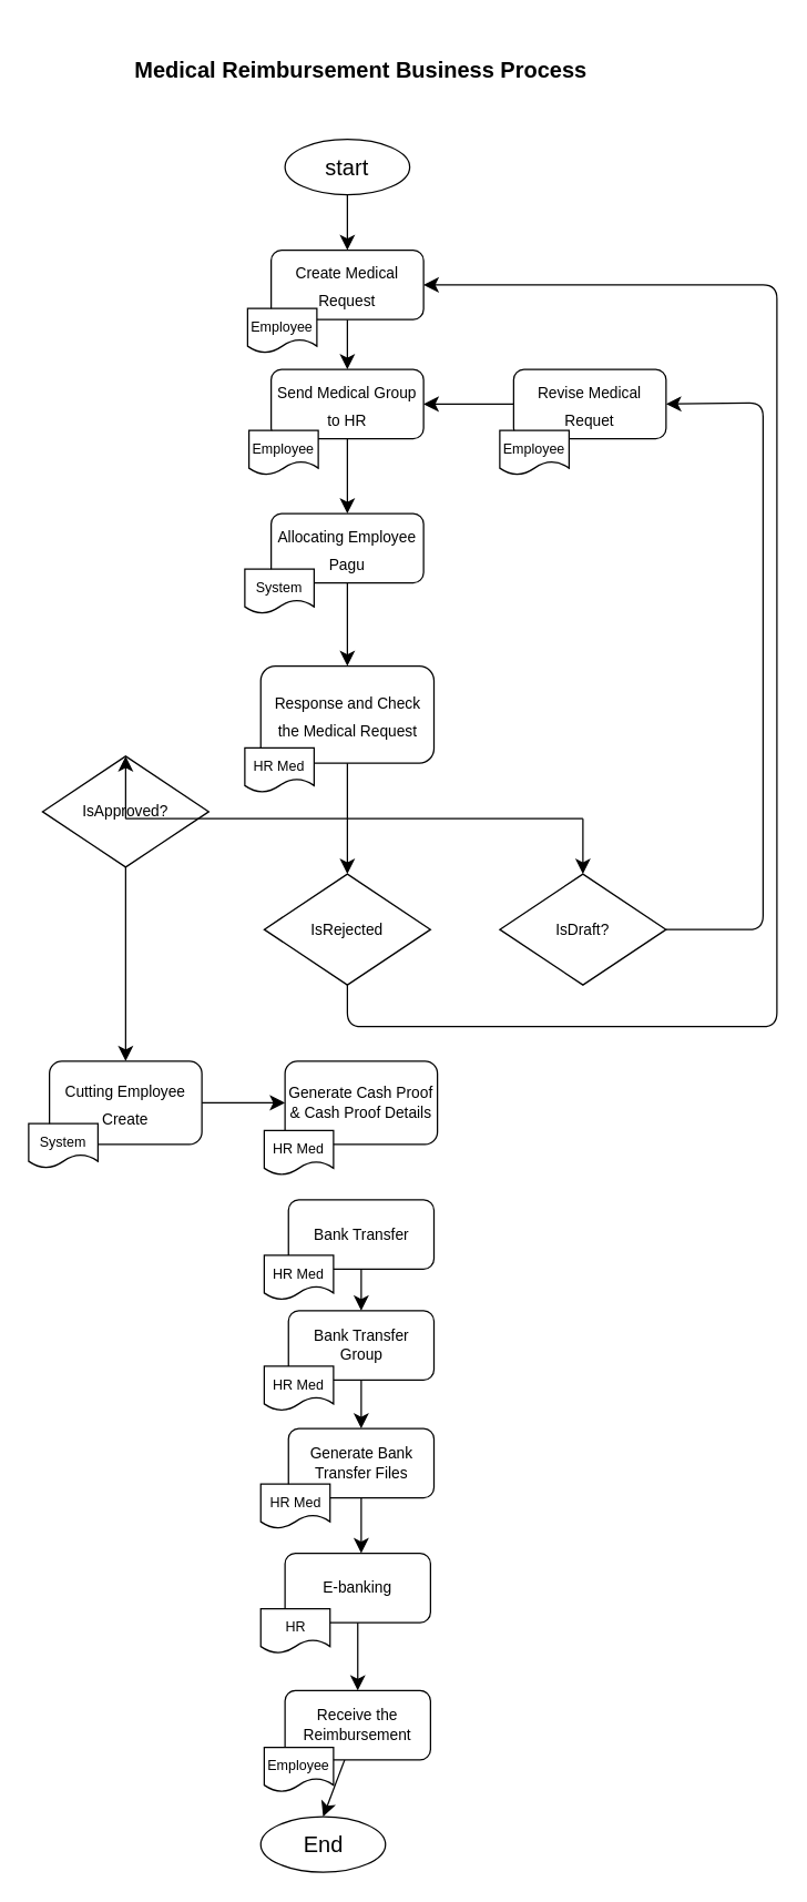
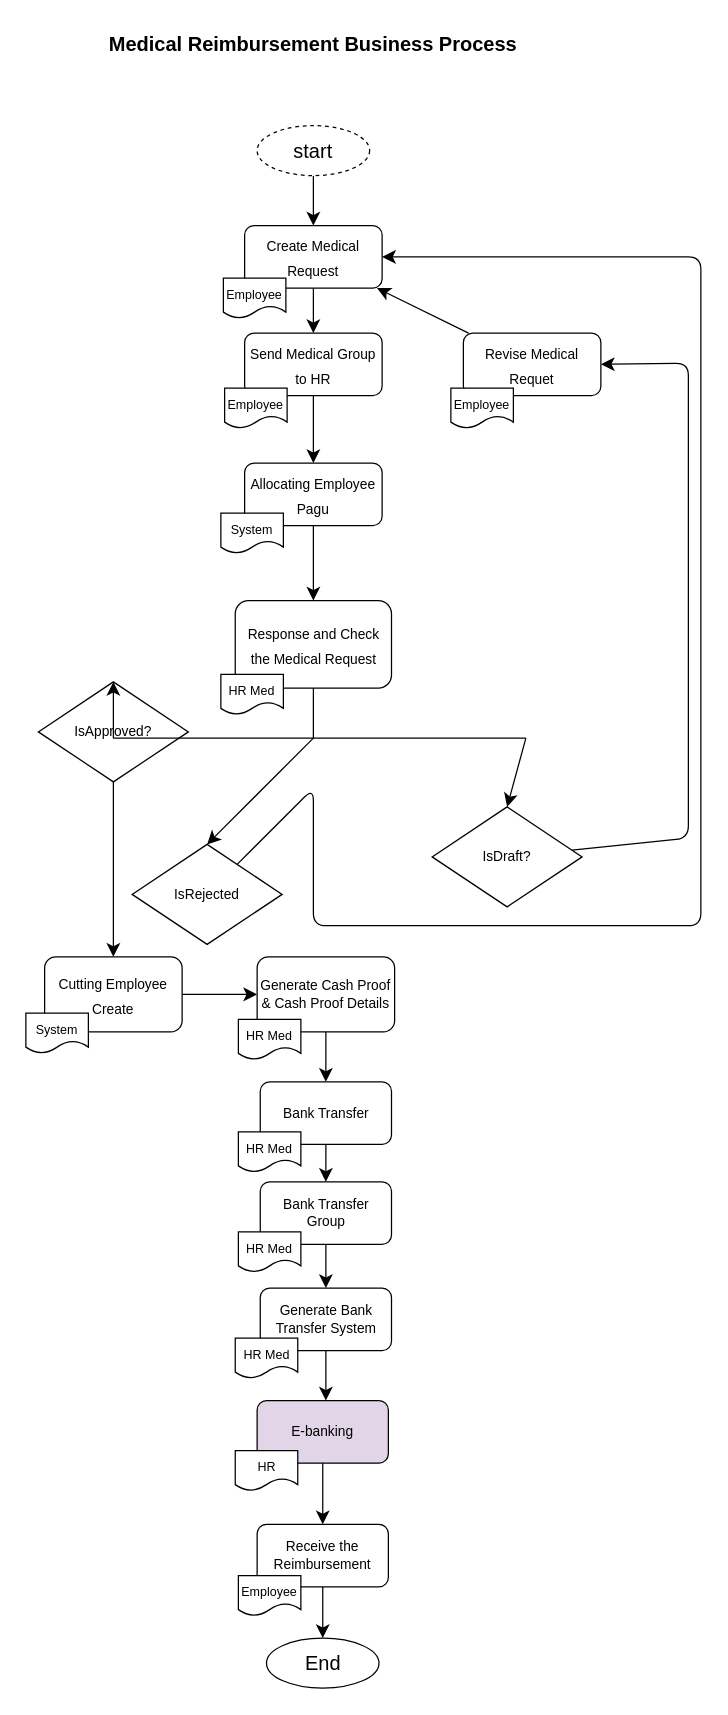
  <mxCell id="0" />
  <mxCell id="1" parent="0" />
  <mxCell id="2" style="edgeStyle=none;curved=1;rounded=0;orthogonalLoop=1;jettySize=auto;html=1;entryX=0.5;entryY=0;entryDx=0;entryDy=0;fontSize=12;startSize=8;endSize=8;" edge="1" parent="1" source="3"><mxGeometry relative="1" as="geometry"><mxPoint x="250" y="180" as="targetPoint" /></mxGeometry></mxCell>
- <mxCell id="3" value="start" style="ellipse;whiteSpace=wrap;html=1;fontSize=16;" vertex="1" parent="1"><mxGeometry x="205" width="90" height="40" as="geometry" y="100" /></mxCell>
- <mxCell id="4" value="Medical Reimbursement Business Process" style="text;html=1;strokeColor=none;fillColor=none;align=center;verticalAlign=middle;whiteSpace=wrap;rounded=0;fontSize=16;fontStyle=1" vertex="1" parent="1"><mxGeometry x="95" y="35" width="330" height="30" as="geometry" /></mxCell>
+ <mxCell id="3" value="start" style="ellipse;whiteSpace=wrap;html=1;fontSize=16;dashed=1;" vertex="1" parent="1"><mxGeometry x="205" width="90" height="40" as="geometry" y="100" /></mxCell>
+ <mxCell id="4" value="Medical Reimbursement Business Process" style="text;html=1;strokeColor=none;fillColor=none;align=center;verticalAlign=middle;whiteSpace=wrap;rounded=0;fontSize=16;fontStyle=1" vertex="1" parent="1"><mxGeometry x="85" y="20" width="330" height="30" as="geometry" /></mxCell>
  <mxCell id="5" style="edgeStyle=none;curved=1;rounded=0;orthogonalLoop=1;jettySize=auto;html=1;entryX=0.5;entryY=0;entryDx=0;entryDy=0;fontSize=12;startSize=8;endSize=8;" edge="1" parent="1" source="6" target="9"><mxGeometry relative="1" as="geometry" /></mxCell>
  <mxCell id="6" value="&lt;font style=&quot;font-size: 11px;&quot;&gt;Create Medical Request&lt;/font&gt;" style="rounded=1;whiteSpace=wrap;html=1;fontSize=16;" vertex="1" parent="1"><mxGeometry x="195" y="180" width="110" height="50" as="geometry" /></mxCell>
  <mxCell id="7" value="&lt;font size=&quot;1&quot;&gt;Employee&lt;/font&gt;" style="shape=document;whiteSpace=wrap;html=1;boundedLbl=1;fontSize=16;" vertex="1" parent="1"><mxGeometry x="178" y="222" width="50" height="32" as="geometry" /></mxCell>
  <mxCell id="8" style="edgeStyle=none;curved=1;rounded=0;orthogonalLoop=1;jettySize=auto;html=1;entryX=0.5;entryY=0;entryDx=0;entryDy=0;fontSize=12;startSize=8;endSize=8;" edge="1" parent="1" source="30" target="11"><mxGeometry relative="1" as="geometry" /></mxCell>
  <mxCell id="9" value="&lt;font style=&quot;font-size: 11px;&quot;&gt;Send Medical Group to HR&lt;/font&gt;" style="rounded=1;whiteSpace=wrap;html=1;fontSize=16;" vertex="1" parent="1"><mxGeometry x="195" y="266" width="110" height="50" as="geometry" /></mxCell>
  <mxCell id="10" value="&lt;font size=&quot;1&quot;&gt;Employee&lt;/font&gt;" style="shape=document;whiteSpace=wrap;html=1;boundedLbl=1;fontSize=16;" vertex="1" parent="1"><mxGeometry x="179" y="310" width="50" height="32" as="geometry" /></mxCell>
  <mxCell id="11" value="&lt;span style=&quot;font-size: 11px;&quot;&gt;Response and Check the Medical Request&lt;/span&gt;" style="rounded=1;whiteSpace=wrap;html=1;fontSize=16;" vertex="1" parent="1"><mxGeometry x="187.5" y="480" width="125" height="70" as="geometry" /></mxCell>
  <mxCell id="12" value="&lt;font size=&quot;1&quot;&gt;HR Med&lt;/font&gt;" style="shape=document;whiteSpace=wrap;html=1;boundedLbl=1;fontSize=16;" vertex="1" parent="1"><mxGeometry x="176" y="539" width="50" height="32" as="geometry" /></mxCell>
  <mxCell id="13" value="" style="edgeStyle=none;curved=1;rounded=0;orthogonalLoop=1;jettySize=auto;html=1;fontSize=12;startSize=8;endSize=8;" edge="1" parent="1" source="14"><mxGeometry relative="1" as="geometry"><mxPoint x="90" y="765" as="targetPoint" /></mxGeometry></mxCell>
  <mxCell id="14" value="IsApproved?" style="rhombus;whiteSpace=wrap;html=1;fontSize=11;" vertex="1" parent="1"><mxGeometry x="30" y="545" width="120" height="80" as="geometry" /></mxCell>
  <mxCell id="15" style="edgeStyle=none;rounded=1;orthogonalLoop=1;jettySize=auto;html=1;entryX=1;entryY=0.5;entryDx=0;entryDy=0;fontSize=12;startSize=8;endSize=8;" edge="1" parent="1" source="16" target="6"><mxGeometry relative="1" as="geometry"><Array as="points"><mxPoint x="250" y="630" /><mxPoint x="250" y="740" /><mxPoint x="420" y="740" /><mxPoint x="560" y="740" /><mxPoint x="560" y="630" /><mxPoint x="560" y="410" /><mxPoint x="560" y="205" /></Array></mxGeometry></mxCell>
- <mxCell id="16" value="IsRejected" style="rhombus;whiteSpace=wrap;html=1;fontSize=11;" vertex="1" parent="1"><mxGeometry x="190" y="630" width="120" height="80" as="geometry" /></mxCell>
+ <mxCell id="16" value="IsRejected" style="rhombus;whiteSpace=wrap;html=1;fontSize=11;" vertex="1" parent="1"><mxGeometry x="105" y="675" width="120" height="80" as="geometry" /></mxCell>
  <mxCell id="17" style="edgeStyle=none;rounded=1;orthogonalLoop=1;jettySize=auto;html=1;entryX=1;entryY=0.5;entryDx=0;entryDy=0;fontSize=12;startSize=8;endSize=8;" edge="1" parent="1" source="18" target="25"><mxGeometry relative="1" as="geometry"><Array as="points"><mxPoint x="550" y="670" /><mxPoint x="550" y="560" /><mxPoint x="550" y="290" /></Array></mxGeometry></mxCell>
- <mxCell id="18" value="IsDraft?" style="rhombus;whiteSpace=wrap;html=1;fontSize=11;" vertex="1" parent="1"><mxGeometry x="360" y="630" width="120" height="80" as="geometry" /></mxCell>
+ <mxCell id="18" value="IsDraft?" style="rhombus;whiteSpace=wrap;html=1;fontSize=11;" vertex="1" parent="1"><mxGeometry x="345" y="645" width="120" height="80" as="geometry" /></mxCell>
  <mxCell id="19" value="" style="endArrow=none;html=1;rounded=0;fontSize=12;startSize=8;endSize=8;curved=1;" edge="1" parent="1"><mxGeometry width="50" height="50" relative="1" as="geometry"><mxPoint x="90" y="590" as="sourcePoint" /><mxPoint x="420" y="590" as="targetPoint" /></mxGeometry></mxCell>
  <mxCell id="20" value="" style="endArrow=none;html=1;rounded=0;fontSize=12;startSize=8;endSize=8;curved=1;entryX=0.5;entryY=1;entryDx=0;entryDy=0;" edge="1" parent="1" target="11"><mxGeometry width="50" height="50" relative="1" as="geometry"><mxPoint x="250" y="590" as="sourcePoint" /><mxPoint x="280" y="580" as="targetPoint" /></mxGeometry></mxCell>
  <mxCell id="21" value="" style="endArrow=classic;html=1;rounded=0;fontSize=12;startSize=8;endSize=8;curved=1;entryX=0.5;entryY=0;entryDx=0;entryDy=0;" edge="1" parent="1" target="14"><mxGeometry width="50" height="50" relative="1" as="geometry"><mxPoint x="90" y="590" as="sourcePoint" /><mxPoint x="280" y="580" as="targetPoint" /></mxGeometry></mxCell>
  <mxCell id="22" value="" style="endArrow=classic;html=1;rounded=0;fontSize=12;startSize=8;endSize=8;curved=1;entryX=0.5;entryY=0;entryDx=0;entryDy=0;" edge="1" parent="1" target="16"><mxGeometry width="50" height="50" relative="1" as="geometry"><mxPoint x="250" y="590" as="sourcePoint" /><mxPoint x="280" y="580" as="targetPoint" /></mxGeometry></mxCell>
  <mxCell id="23" value="" style="endArrow=classic;html=1;rounded=0;fontSize=12;startSize=8;endSize=8;curved=1;entryX=0.5;entryY=0;entryDx=0;entryDy=0;" edge="1" parent="1" target="18"><mxGeometry width="50" height="50" relative="1" as="geometry"><mxPoint x="420" y="590" as="sourcePoint" /><mxPoint x="280" y="580" as="targetPoint" /></mxGeometry></mxCell>
- <mxCell id="24" style="edgeStyle=none;curved=1;rounded=0;orthogonalLoop=1;jettySize=auto;html=1;entryX=1;entryY=0.5;entryDx=0;entryDy=0;fontSize=12;startSize=8;endSize=8;" edge="1" parent="1" source="25" target="9"><mxGeometry relative="1" as="geometry" /></mxCell>
+ <mxCell id="24" style="edgeStyle=none;curved=1;rounded=0;orthogonalLoop=1;jettySize=auto;html=1;fontSize=12;startSize=8;endSize=8;" edge="1" parent="1" source="25" target="6"><mxGeometry relative="1" as="geometry" /></mxCell>
  <mxCell id="25" value="&lt;font style=&quot;font-size: 11px;&quot;&gt;Revise Medical Requet&lt;/font&gt;" style="rounded=1;whiteSpace=wrap;html=1;fontSize=16;" vertex="1" parent="1"><mxGeometry x="370" y="266" width="110" height="50" as="geometry" /></mxCell>
  <mxCell id="26" value="&lt;font size=&quot;1&quot;&gt;Employee&lt;/font&gt;" style="shape=document;whiteSpace=wrap;html=1;boundedLbl=1;fontSize=16;" vertex="1" parent="1"><mxGeometry x="360" y="310" width="50" height="32" as="geometry" /></mxCell>
  <mxCell id="27" value="" style="edgeStyle=none;curved=1;rounded=0;orthogonalLoop=1;jettySize=auto;html=1;fontSize=12;startSize=8;endSize=8;" edge="1" parent="1" source="28" target="34"><mxGeometry relative="1" as="geometry" /></mxCell>
  <mxCell id="28" value="&lt;span style=&quot;font-size: 11px;&quot;&gt;Cutting Employee Create&lt;/span&gt;" style="rounded=1;whiteSpace=wrap;html=1;fontSize=16;" vertex="1" parent="1"><mxGeometry x="35" y="765" width="110" height="60" as="geometry" /></mxCell>
  <mxCell id="29" value="" style="edgeStyle=none;curved=1;rounded=0;orthogonalLoop=1;jettySize=auto;html=1;entryX=0.5;entryY=0;entryDx=0;entryDy=0;fontSize=12;startSize=8;endSize=8;" edge="1" parent="1" source="9" target="30"><mxGeometry relative="1" as="geometry"><mxPoint x="250" y="316" as="sourcePoint" /><mxPoint x="250" y="480" as="targetPoint" /></mxGeometry></mxCell>
  <mxCell id="30" value="&lt;font style=&quot;font-size: 11px;&quot;&gt;Allocating Employee Pagu&lt;/font&gt;" style="rounded=1;whiteSpace=wrap;html=1;fontSize=16;" vertex="1" parent="1"><mxGeometry x="195" y="370" width="110" height="50" as="geometry" /></mxCell>
  <mxCell id="31" value="&lt;font size=&quot;1&quot;&gt;System&lt;/font&gt;" style="shape=document;whiteSpace=wrap;html=1;boundedLbl=1;fontSize=16;" vertex="1" parent="1"><mxGeometry x="176" y="410" width="50" height="32" as="geometry" /></mxCell>
  <mxCell id="32" value="&lt;font size=&quot;1&quot;&gt;System&lt;/font&gt;" style="shape=document;whiteSpace=wrap;html=1;boundedLbl=1;fontSize=16;" vertex="1" parent="1"><mxGeometry x="20" y="810" width="50" height="32" as="geometry" /></mxCell>
+ <mxCell id="33" value="" style="edgeStyle=none;curved=1;rounded=0;orthogonalLoop=1;jettySize=auto;html=1;fontSize=12;startSize=8;endSize=8;" edge="1" parent="1" source="34" target="37"><mxGeometry relative="1" as="geometry" /></mxCell>
  <mxCell id="34" value="&lt;font style=&quot;font-size: 11px;&quot;&gt;Generate Cash Proof &amp;amp; Cash Proof Details&lt;/font&gt;" style="rounded=1;whiteSpace=wrap;html=1;fontSize=10;" vertex="1" parent="1"><mxGeometry x="205" y="765" width="110" height="60" as="geometry" /></mxCell>
  <mxCell id="35" value="&lt;font size=&quot;1&quot;&gt;HR Med&lt;/font&gt;" style="shape=document;whiteSpace=wrap;html=1;boundedLbl=1;fontSize=16;" vertex="1" parent="1"><mxGeometry x="190" y="815" width="50" height="32" as="geometry" /></mxCell>
  <mxCell id="36" style="edgeStyle=none;curved=1;rounded=0;orthogonalLoop=1;jettySize=auto;html=1;entryX=0.5;entryY=0;entryDx=0;entryDy=0;fontSize=12;startSize=8;endSize=8;" edge="1" parent="1" source="37" target="40"><mxGeometry relative="1" as="geometry" /></mxCell>
  <mxCell id="37" value="&lt;font style=&quot;font-size: 11px;&quot;&gt;Bank Transfer&lt;/font&gt;" style="rounded=1;whiteSpace=wrap;html=1;fontSize=10;" vertex="1" parent="1"><mxGeometry x="207.5" y="865" width="105" height="50" as="geometry" /></mxCell>
  <mxCell id="38" value="&lt;font size=&quot;1&quot;&gt;HR Med&lt;/font&gt;" style="shape=document;whiteSpace=wrap;html=1;boundedLbl=1;fontSize=16;" vertex="1" parent="1"><mxGeometry x="190" y="905" width="50" height="32" as="geometry" /></mxCell>
  <mxCell id="39" value="" style="edgeStyle=none;curved=1;rounded=0;orthogonalLoop=1;jettySize=auto;html=1;fontSize=12;startSize=8;endSize=8;" edge="1" parent="1" source="40" target="43"><mxGeometry relative="1" as="geometry" /></mxCell>
  <mxCell id="40" value="&lt;font style=&quot;font-size: 11px;&quot;&gt;Bank Transfer &lt;br&gt;Group&lt;/font&gt;" style="rounded=1;whiteSpace=wrap;html=1;fontSize=10;" vertex="1" parent="1"><mxGeometry x="207.5" y="945" width="105" height="50" as="geometry" /></mxCell>
  <mxCell id="41" value="&lt;font size=&quot;1&quot;&gt;HR Med&lt;/font&gt;" style="shape=document;whiteSpace=wrap;html=1;boundedLbl=1;fontSize=16;" vertex="1" parent="1"><mxGeometry x="190" y="985" width="50" height="32" as="geometry" /></mxCell>
  <mxCell id="42" value="" style="edgeStyle=none;curved=1;rounded=0;orthogonalLoop=1;jettySize=auto;html=1;fontSize=12;startSize=8;endSize=8;" edge="1" parent="1" source="43"><mxGeometry relative="1" as="geometry"><mxPoint x="260" y="1120" as="targetPoint" /></mxGeometry></mxCell>
- <mxCell id="43" value="&lt;span style=&quot;font-size: 11px;&quot;&gt;Generate Bank Transfer Files&lt;/span&gt;" style="rounded=1;whiteSpace=wrap;html=1;fontSize=10;" vertex="1" parent="1"><mxGeometry x="207.5" y="1030" width="105" height="50" as="geometry" /></mxCell>
+ <mxCell id="43" value="&lt;span style=&quot;font-size: 11px;&quot;&gt;Generate Bank Transfer System&lt;/span&gt;" style="rounded=1;whiteSpace=wrap;html=1;fontSize=10;" vertex="1" parent="1"><mxGeometry x="207.5" y="1030" width="105" height="50" as="geometry" /></mxCell>
  <mxCell id="44" value="&lt;font size=&quot;1&quot;&gt;HR Med&lt;/font&gt;" style="shape=document;whiteSpace=wrap;html=1;boundedLbl=1;fontSize=16;" vertex="1" parent="1"><mxGeometry x="187.5" y="1070" width="50" height="32" as="geometry" /></mxCell>
  <mxCell id="45" value="" style="edgeStyle=none;curved=1;rounded=0;orthogonalLoop=1;jettySize=auto;html=1;fontSize=12;startSize=8;endSize=8;entryX=0.5;entryY=0;entryDx=0;entryDy=0;" edge="1" parent="1" source="50" target="48"><mxGeometry relative="1" as="geometry"><mxPoint x="258" y="1220" as="targetPoint" /></mxGeometry></mxCell>
- <mxCell id="46" value="&lt;span style=&quot;font-size: 11px;&quot;&gt;E-banking&lt;/span&gt;" style="rounded=1;whiteSpace=wrap;html=1;fontSize=10;" vertex="1" parent="1"><mxGeometry x="205" y="1120" width="105" height="50" as="geometry" /></mxCell>
+ <mxCell id="46" value="&lt;span style=&quot;font-size: 11px;&quot;&gt;E-banking&lt;/span&gt;" style="rounded=1;whiteSpace=wrap;html=1;fontSize=10;fillColor=#e1d5e7;" vertex="1" parent="1"><mxGeometry x="205" y="1120" width="105" height="50" as="geometry" /></mxCell>
  <mxCell id="47" value="&lt;font size=&quot;1&quot;&gt;HR&lt;/font&gt;" style="shape=document;whiteSpace=wrap;html=1;boundedLbl=1;fontSize=16;" vertex="1" parent="1"><mxGeometry x="187.5" y="1160" width="50" height="32" as="geometry" /></mxCell>
- <mxCell id="48" value="End" style="ellipse;whiteSpace=wrap;html=1;fontSize=16;" vertex="1" parent="1"><mxGeometry x="187.5" y="1310" width="90" height="40" as="geometry" /></mxCell>
+ <mxCell id="48" value="End" style="ellipse;whiteSpace=wrap;html=1;fontSize=16;" vertex="1" parent="1"><mxGeometry x="212.5" y="1310" width="90" height="40" as="geometry" /></mxCell>
  <mxCell id="49" value="" style="edgeStyle=none;curved=1;rounded=0;orthogonalLoop=1;jettySize=auto;html=1;fontSize=12;startSize=8;endSize=8;entryX=0.5;entryY=0;entryDx=0;entryDy=0;" edge="1" parent="1" source="46" target="50"><mxGeometry relative="1" as="geometry"><mxPoint x="258" y="1170" as="sourcePoint" /><mxPoint x="258" y="1330" as="targetPoint" /></mxGeometry></mxCell>
  <mxCell id="50" value="&lt;span style=&quot;font-size: 11px;&quot;&gt;Receive the Reimbursement&lt;/span&gt;" style="rounded=1;whiteSpace=wrap;html=1;fontSize=10;" vertex="1" parent="1"><mxGeometry x="205" y="1219" width="105" height="50" as="geometry" /></mxCell>
  <mxCell id="51" value="&lt;font size=&quot;1&quot;&gt;Employee&lt;/font&gt;" style="shape=document;whiteSpace=wrap;html=1;boundedLbl=1;fontSize=16;" vertex="1" parent="1"><mxGeometry x="190" y="1260" width="50" height="32" as="geometry" /></mxCell>
